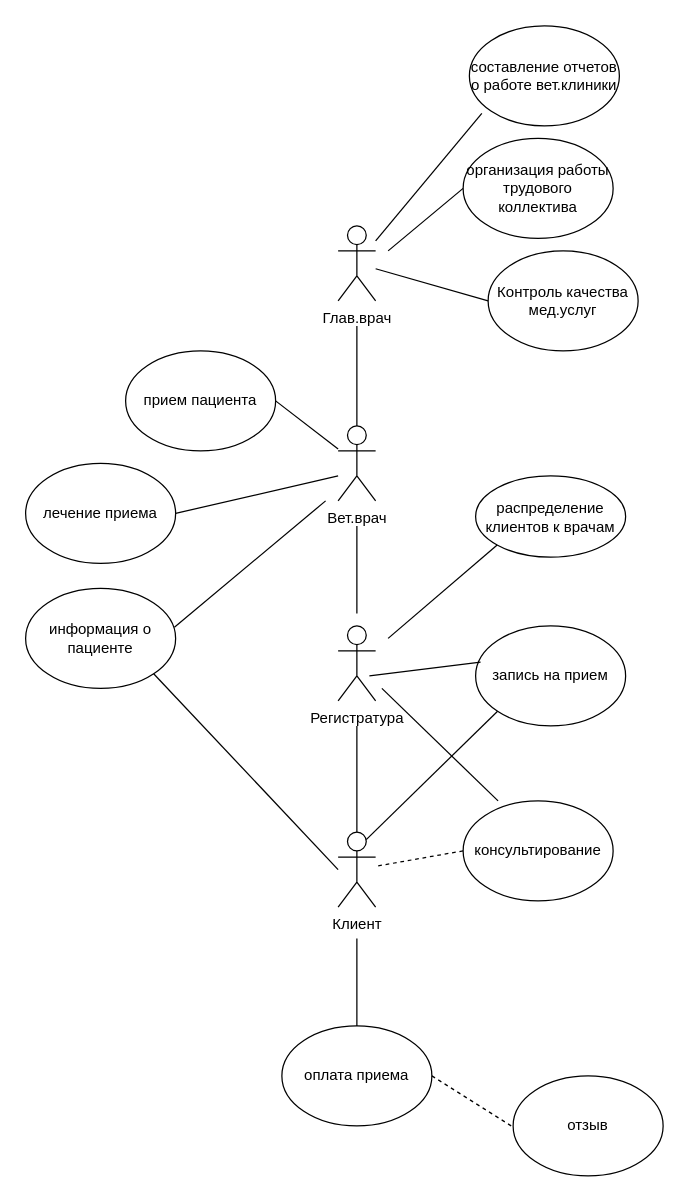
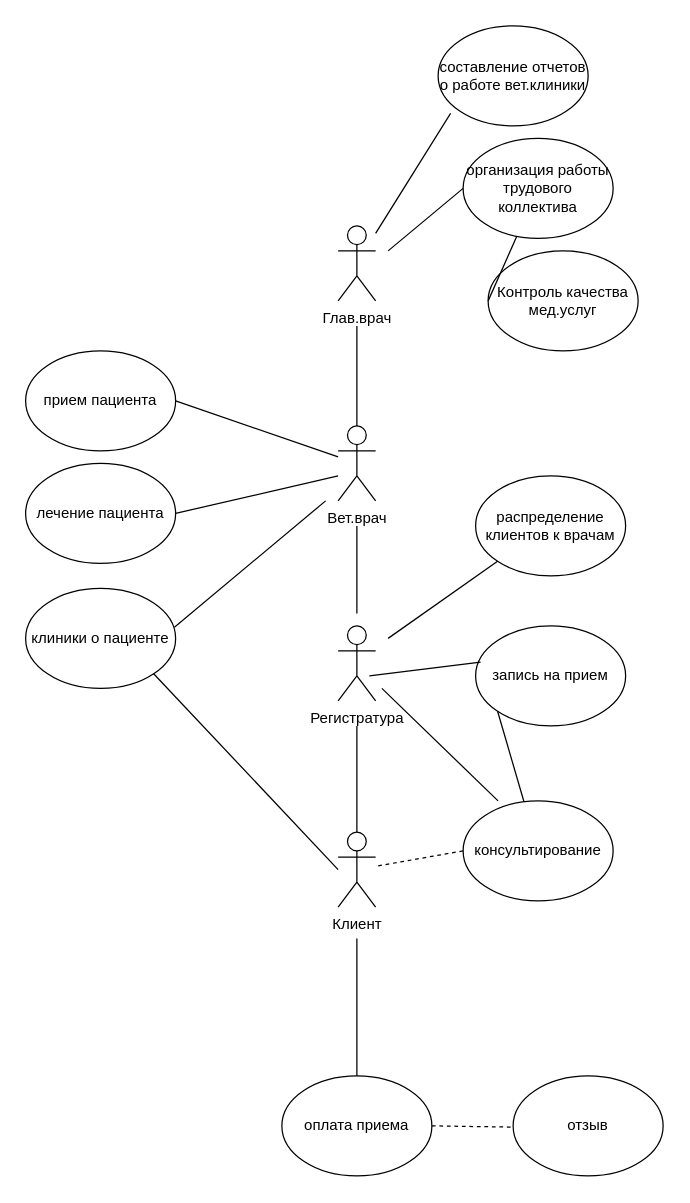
  <mxCell id="0" />
  <mxCell id="1" parent="0" />
  <mxCell id="2" value="Глав.врач" style="shape=umlActor;verticalLabelPosition=bottom;verticalAlign=top;html=1;outlineConnect=0;" parent="1" vertex="1"><mxGeometry x="270" y="180" width="30" height="60" as="geometry" /></mxCell>
  <mxCell id="3" value="Вет.врач" style="shape=umlActor;verticalLabelPosition=bottom;verticalAlign=top;html=1;outlineConnect=0;" parent="1" vertex="1"><mxGeometry x="270" y="340" width="30" height="60" as="geometry" /></mxCell>
  <mxCell id="4" value="Регистратура" style="shape=umlActor;verticalLabelPosition=bottom;verticalAlign=top;html=1;outlineConnect=0;" parent="1" vertex="1"><mxGeometry x="270" y="500" width="30" height="60" as="geometry" /></mxCell>
  <mxCell id="5" value="Клиент&lt;br&gt;" style="shape=umlActor;verticalLabelPosition=bottom;verticalAlign=top;html=1;outlineConnect=0;" parent="1" vertex="1"><mxGeometry x="270" y="665" width="30" height="60" as="geometry" /></mxCell>
  <mxCell id="6" value="" style="endArrow=none;html=1;rounded=0;" parent="1" edge="1"><mxGeometry width="50" height="50" relative="1" as="geometry"><mxPoint x="285" y="490" as="sourcePoint" /><mxPoint x="285" y="420" as="targetPoint" /></mxGeometry></mxCell>
  <mxCell id="7" value="" style="endArrow=none;html=1;rounded=0;exitX=0.5;exitY=0;exitDx=0;exitDy=0;exitPerimeter=0;" parent="1" source="5" edge="1"><mxGeometry width="50" height="50" relative="1" as="geometry"><mxPoint x="284.5" y="630" as="sourcePoint" /><mxPoint x="285" y="580" as="targetPoint" /><Array as="points" /></mxGeometry></mxCell>
  <mxCell id="8" value="" style="endArrow=none;html=1;rounded=0;exitX=0.5;exitY=0;exitDx=0;exitDy=0;exitPerimeter=0;" parent="1" source="3" edge="1"><mxGeometry width="50" height="50" relative="1" as="geometry"><mxPoint x="244" y="320" as="sourcePoint" /><mxPoint x="285" y="260" as="targetPoint" /></mxGeometry></mxCell>
  <mxCell id="9" value="Контроль качества мед.услуг" style="ellipse;whiteSpace=wrap;html=1;" parent="1" vertex="1"><mxGeometry x="390" y="200" width="120" height="80" as="geometry" /></mxCell>
- <mxCell id="10" value="составление отчетов о работе вет.клиники" style="ellipse;whiteSpace=wrap;html=1;" parent="1" vertex="1"><mxGeometry x="375" y="20" width="120" height="80" as="geometry" /></mxCell>
+ <mxCell id="10" value="составление отчетов о работе вет.клиники" style="ellipse;whiteSpace=wrap;html=1;" parent="1" vertex="1"><mxGeometry x="350" y="20" width="120" height="80" as="geometry" /></mxCell>
  <mxCell id="11" value="организация работы трудового коллектива" style="ellipse;whiteSpace=wrap;html=1;" parent="1" vertex="1"><mxGeometry x="370" y="110" width="120" height="80" as="geometry" /></mxCell>
- <mxCell id="12" value="" style="endArrow=none;html=1;rounded=0;exitX=0;exitY=0.5;exitDx=0;exitDy=0;" parent="1" source="9" target="2" edge="1"><mxGeometry width="50" height="50" relative="1" as="geometry"><mxPoint x="295" y="350" as="sourcePoint" /><mxPoint x="310" y="210" as="targetPoint" /></mxGeometry></mxCell>
+ <mxCell id="12" value="" style="endArrow=none;html=1;rounded=0;exitX=0;exitY=0.5;exitDx=0;exitDy=0;" parent="1" source="9" target="11" edge="1"><mxGeometry width="50" height="50" relative="1" as="geometry"><mxPoint x="295" y="350" as="sourcePoint" /><mxPoint x="310" y="210" as="targetPoint" /></mxGeometry></mxCell>
  <mxCell id="13" value="" style="endArrow=none;html=1;rounded=0;exitX=0;exitY=0.5;exitDx=0;exitDy=0;" parent="1" source="11" edge="1"><mxGeometry width="50" height="50" relative="1" as="geometry"><mxPoint x="390" y="190" as="sourcePoint" /><mxPoint x="310" y="200" as="targetPoint" /></mxGeometry></mxCell>
  <mxCell id="14" value="" style="endArrow=none;html=1;rounded=0;exitX=0.083;exitY=0.875;exitDx=0;exitDy=0;exitPerimeter=0;" parent="1" source="10" target="2" edge="1"><mxGeometry width="50" height="50" relative="1" as="geometry"><mxPoint x="370" y="146" as="sourcePoint" /><mxPoint x="280" y="120" as="targetPoint" /></mxGeometry></mxCell>
- <mxCell id="15" value="прием пациента" style="ellipse;whiteSpace=wrap;html=1;" parent="1" vertex="1"><mxGeometry x="100" y="280" width="120" height="80" as="geometry" /></mxCell>
- <mxCell id="16" value="лечение приема" style="ellipse;whiteSpace=wrap;html=1;" parent="1" vertex="1"><mxGeometry x="20" y="370" width="120" height="80" as="geometry" /></mxCell>
- <mxCell id="17" value="информация о пациенте" style="ellipse;whiteSpace=wrap;html=1;" parent="1" vertex="1"><mxGeometry x="20" y="470" width="120" height="80" as="geometry" /></mxCell>
+ <mxCell id="15" value="прием пациента" style="ellipse;whiteSpace=wrap;html=1;" parent="1" vertex="1"><mxGeometry x="20" y="280" width="120" height="80" as="geometry" /></mxCell>
+ <mxCell id="16" value="лечение пациента" style="ellipse;whiteSpace=wrap;html=1;" parent="1" vertex="1"><mxGeometry x="20" y="370" width="120" height="80" as="geometry" /></mxCell>
+ <mxCell id="17" value="клиники о пациенте" style="ellipse;whiteSpace=wrap;html=1;" parent="1" vertex="1"><mxGeometry x="20" y="470" width="120" height="80" as="geometry" /></mxCell>
  <mxCell id="18" value="" style="endArrow=none;html=1;rounded=0;entryX=1;entryY=0.5;entryDx=0;entryDy=0;" parent="1" source="3" target="15" edge="1"><mxGeometry width="50" height="50" relative="1" as="geometry"><mxPoint x="240" y="333" as="sourcePoint" /><mxPoint x="150" y="307" as="targetPoint" /></mxGeometry></mxCell>
  <mxCell id="19" value="" style="endArrow=none;html=1;rounded=0;entryX=1;entryY=0.5;entryDx=0;entryDy=0;" parent="1" target="16" edge="1"><mxGeometry width="50" height="50" relative="1" as="geometry"><mxPoint x="270" y="380" as="sourcePoint" /><mxPoint x="150" y="330" as="targetPoint" /></mxGeometry></mxCell>
  <mxCell id="20" value="" style="endArrow=none;html=1;rounded=0;entryX=0.992;entryY=0.388;entryDx=0;entryDy=0;entryPerimeter=0;" parent="1" target="17" edge="1"><mxGeometry width="50" height="50" relative="1" as="geometry"><mxPoint x="260" y="400" as="sourcePoint" /><mxPoint x="160" y="340" as="targetPoint" /></mxGeometry></mxCell>
  <mxCell id="21" value="" style="endArrow=none;html=1;rounded=0;entryX=1;entryY=1;entryDx=0;entryDy=0;" parent="1" target="17" edge="1"><mxGeometry width="50" height="50" relative="1" as="geometry"><mxPoint x="270" y="695" as="sourcePoint" /><mxPoint x="170" y="350" as="targetPoint" /></mxGeometry></mxCell>
- <mxCell id="22" value="распределение клиентов к врачам" style="ellipse;whiteSpace=wrap;html=1;" parent="1" vertex="1"><mxGeometry x="380" y="380" width="120" height="65" as="geometry" /></mxCell>
+ <mxCell id="22" value="распределение клиентов к врачам" style="ellipse;whiteSpace=wrap;html=1;" parent="1" vertex="1"><mxGeometry x="380" y="380" width="120" height="80" as="geometry" /></mxCell>
  <mxCell id="23" value="запись на прием" style="ellipse;whiteSpace=wrap;html=1;" parent="1" vertex="1"><mxGeometry x="380" y="500" width="120" height="80" as="geometry" /></mxCell>
  <mxCell id="24" value="консультирование" style="ellipse;whiteSpace=wrap;html=1;" parent="1" vertex="1"><mxGeometry x="370" y="640" width="120" height="80" as="geometry" /></mxCell>
  <mxCell id="25" value="" style="endArrow=none;html=1;rounded=0;exitX=0;exitY=1;exitDx=0;exitDy=0;" parent="1" source="22" edge="1"><mxGeometry width="50" height="50" relative="1" as="geometry"><mxPoint x="400" y="369" as="sourcePoint" /><mxPoint x="310" y="510" as="targetPoint" /></mxGeometry></mxCell>
  <mxCell id="26" value="" style="endArrow=none;html=1;rounded=0;exitX=0.033;exitY=0.363;exitDx=0;exitDy=0;entryX=0.5;entryY=0.5;entryDx=0;entryDy=0;entryPerimeter=0;exitPerimeter=0;" parent="1" source="23" edge="1"><mxGeometry width="50" height="50" relative="1" as="geometry"><mxPoint x="408" y="458" as="sourcePoint" /><mxPoint x="295" y="540" as="targetPoint" /></mxGeometry></mxCell>
  <mxCell id="27" value="" style="endArrow=none;html=1;rounded=0;exitX=0.233;exitY=0;exitDx=0;exitDy=0;entryX=0.5;entryY=0.5;entryDx=0;entryDy=0;entryPerimeter=0;exitPerimeter=0;" parent="1" source="24" edge="1"><mxGeometry width="50" height="50" relative="1" as="geometry"><mxPoint x="418" y="468" as="sourcePoint" /><mxPoint x="305" y="550" as="targetPoint" /></mxGeometry></mxCell>
  <mxCell id="28" value="" style="endArrow=none;html=1;rounded=0;exitX=0;exitY=0.5;exitDx=0;exitDy=0;dashed=1;" parent="1" source="24" target="5" edge="1"><mxGeometry width="50" height="50" relative="1" as="geometry"><mxPoint x="428" y="478" as="sourcePoint" /><mxPoint x="315" y="560" as="targetPoint" /></mxGeometry></mxCell>
- <mxCell id="29" value="" style="endArrow=none;html=1;rounded=0;exitX=0;exitY=1;exitDx=0;exitDy=0;entryX=0.75;entryY=0.1;entryDx=0;entryDy=0;entryPerimeter=0;" parent="1" source="23" target="5" edge="1"><mxGeometry width="50" height="50" relative="1" as="geometry"><mxPoint x="438" y="488" as="sourcePoint" /><mxPoint x="325" y="570" as="targetPoint" /></mxGeometry></mxCell>
- <mxCell id="30" value="оплата приема" style="ellipse;whiteSpace=wrap;html=1;" parent="1" vertex="1"><mxGeometry x="225" y="820" width="120" height="80" as="geometry" /></mxCell>
+ <mxCell id="29" value="" style="endArrow=none;html=1;rounded=0;exitX=0;exitY=1;exitDx=0;exitDy=0;" parent="1" source="23" target="24" edge="1"><mxGeometry width="50" height="50" relative="1" as="geometry"><mxPoint x="438" y="488" as="sourcePoint" /><mxPoint x="325" y="570" as="targetPoint" /></mxGeometry></mxCell>
+ <mxCell id="30" value="оплата приема" style="ellipse;whiteSpace=wrap;html=1;" parent="1" vertex="1"><mxGeometry x="225" y="860" width="120" height="80" as="geometry" /></mxCell>
  <mxCell id="31" value="" style="endArrow=none;html=1;rounded=0;exitX=0.5;exitY=0;exitDx=0;exitDy=0;" parent="1" source="30" edge="1"><mxGeometry width="50" height="50" relative="1" as="geometry"><mxPoint x="380" y="690" as="sourcePoint" /><mxPoint x="285" y="750" as="targetPoint" /></mxGeometry></mxCell>
  <mxCell id="32" value="отзыв" style="ellipse;whiteSpace=wrap;html=1;" parent="1" vertex="1"><mxGeometry x="410" y="860" width="120" height="80" as="geometry" /></mxCell>
  <mxCell id="33" value="" style="endArrow=none;dashed=1;html=1;rounded=0;entryX=0;entryY=0.5;entryDx=0;entryDy=0;exitX=1;exitY=0.5;exitDx=0;exitDy=0;" parent="1" source="30" edge="1"><mxGeometry width="50" height="50" relative="1" as="geometry"><mxPoint x="350" y="901" as="sourcePoint" /><mxPoint x="410" y="901" as="targetPoint" /></mxGeometry></mxCell>
